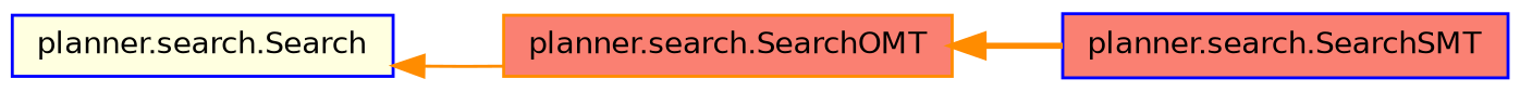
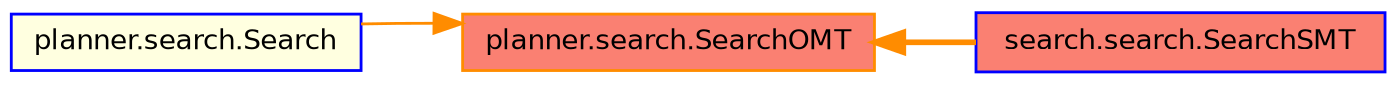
  digraph {
    rankdir=LR
    node [color=blue fillcolor=salmon fontname=Helvetica fontsize=10 shape=record style=filled]
    edge [color=darkorange dir=back fontname=Helvetica fontsize=10 labelfontname=Helvetica labelfontsize=10]
    n1 [fillcolor=lightyellow height=0.2 label="planner.search.Search" width=0.4]
    n2 [color=darkorange height=0.2 label="planner.search.SearchOMT" width=0.4]
-   n3 [height=0.2 label="planner.search.SearchSMT" width=0.4]
-   n1 -> n2 [style=solid]
+   n3 [height=0.2 label="search.search.SearchSMT" width=0.4]
+   n2 -> n1 [style=solid]
    n2 -> n3 [style=bold]
  }
